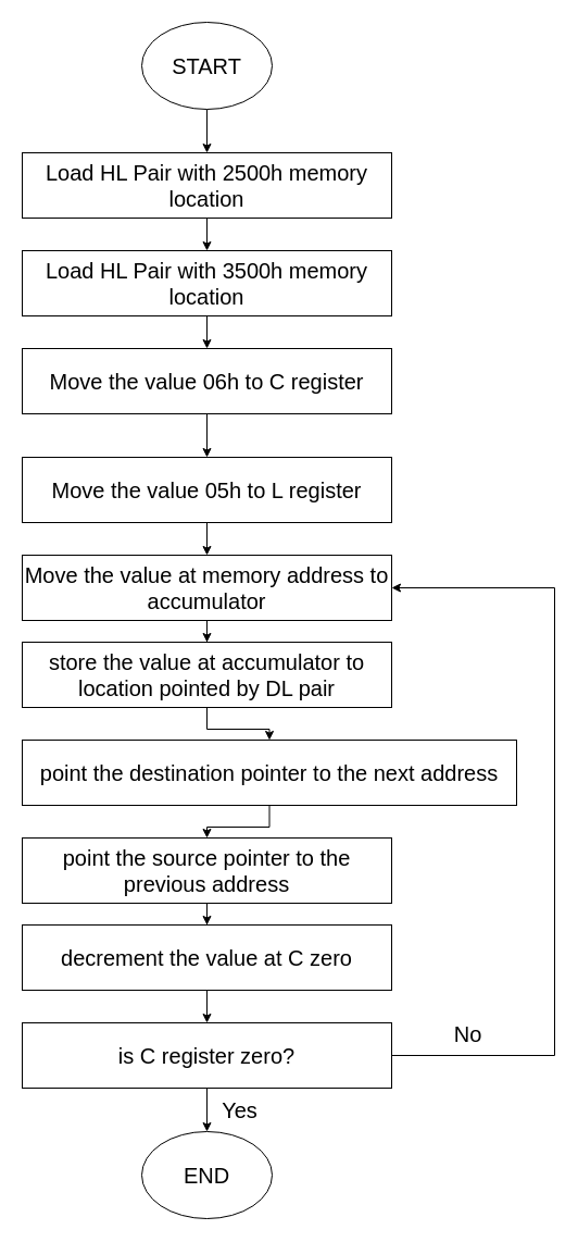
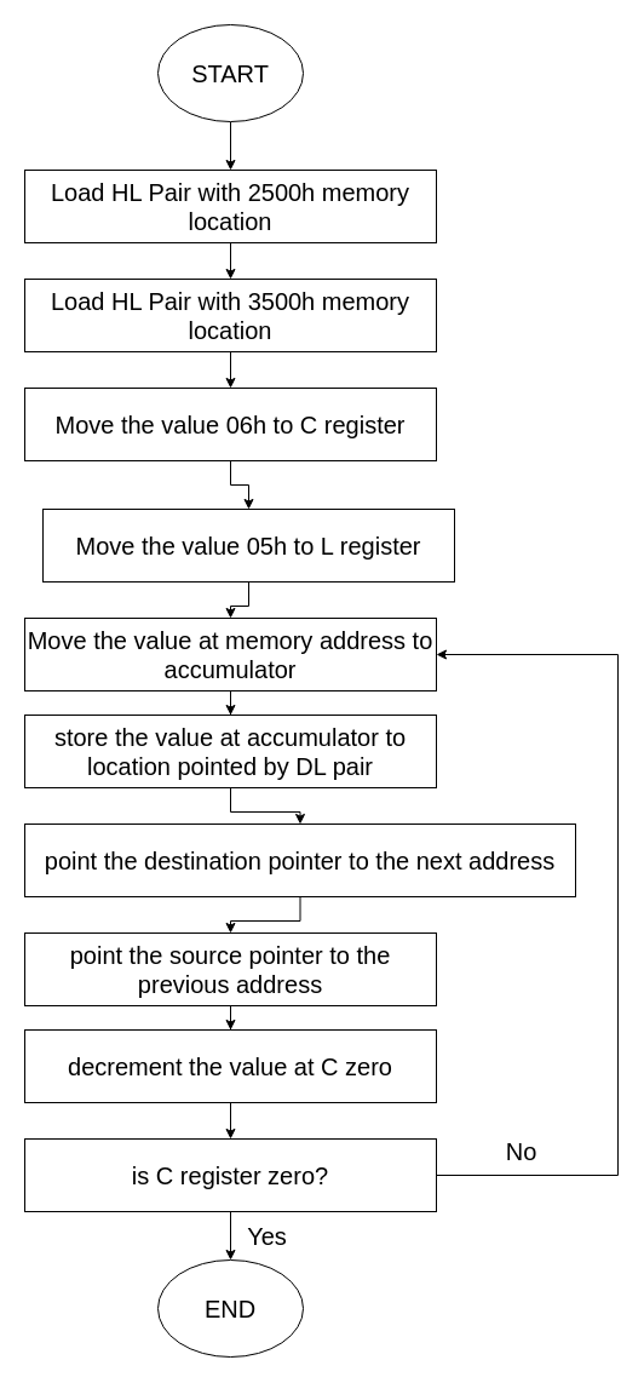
  <mxCell id="0" />
  <mxCell id="1" parent="0" />
  <mxCell id="2" value="" style="edgeStyle=orthogonalEdgeStyle;rounded=0;orthogonalLoop=1;jettySize=auto;html=1;fontSize=20;" edge="1" parent="1" source="3" target="5"><mxGeometry relative="1" as="geometry" /></mxCell>
  <mxCell id="3" value="&lt;font style=&quot;font-size: 20px&quot;&gt;START&lt;/font&gt;" style="ellipse;whiteSpace=wrap;html=1;" vertex="1" parent="1"><mxGeometry x="130" y="20" width="120" height="80" as="geometry" /></mxCell>
  <mxCell id="4" value="" style="edgeStyle=orthogonalEdgeStyle;rounded=0;orthogonalLoop=1;jettySize=auto;html=1;fontSize=20;" edge="1" parent="1" source="5" target="7"><mxGeometry relative="1" as="geometry" /></mxCell>
  <mxCell id="5" value="&lt;font style=&quot;font-size: 20px&quot;&gt;Load HL Pair with 2500h memory location&lt;/font&gt;" style="rounded=0;whiteSpace=wrap;html=1;" vertex="1" parent="1"><mxGeometry x="20" y="140" width="340" height="60" as="geometry" /></mxCell>
  <mxCell id="6" value="" style="edgeStyle=orthogonalEdgeStyle;rounded=0;orthogonalLoop=1;jettySize=auto;html=1;fontSize=20;" edge="1" parent="1" source="7" target="9"><mxGeometry relative="1" as="geometry" /></mxCell>
  <mxCell id="7" value="&lt;font style=&quot;font-size: 20px&quot;&gt;Load HL Pair with 3500h memory location&lt;/font&gt;" style="rounded=0;whiteSpace=wrap;html=1;" vertex="1" parent="1"><mxGeometry x="20" y="230" width="340" height="60" as="geometry" /></mxCell>
  <mxCell id="8" value="" style="edgeStyle=orthogonalEdgeStyle;rounded=0;orthogonalLoop=1;jettySize=auto;html=1;fontSize=20;entryX=0.5;entryY=0;entryDx=0;entryDy=0;" edge="1" parent="1" source="9" target="11"><mxGeometry relative="1" as="geometry" /></mxCell>
  <mxCell id="9" value="&lt;font style=&quot;font-size: 20px&quot;&gt;Move the value 06h to C register&lt;/font&gt;" style="rounded=0;whiteSpace=wrap;html=1;" vertex="1" parent="1"><mxGeometry x="20" y="320" width="340" height="60" as="geometry" /></mxCell>
  <mxCell id="10" value="" style="edgeStyle=orthogonalEdgeStyle;rounded=0;orthogonalLoop=1;jettySize=auto;html=1;fontSize=20;" edge="1" parent="1" source="11" target="13"><mxGeometry relative="1" as="geometry" /></mxCell>
- <mxCell id="11" value="&lt;font style=&quot;font-size: 20px&quot;&gt;Move the value 05h to L register&lt;/font&gt;" style="rounded=0;whiteSpace=wrap;html=1;" vertex="1" parent="1"><mxGeometry x="20" y="420" width="340" height="60" as="geometry" /></mxCell>
+ <mxCell id="11" value="&lt;font style=&quot;font-size: 20px&quot;&gt;Move the value 05h to L register&lt;/font&gt;" style="rounded=0;whiteSpace=wrap;html=1;" vertex="1" parent="1"><mxGeometry x="35" y="420" width="340" height="60" as="geometry" /></mxCell>
  <mxCell id="12" value="" style="edgeStyle=orthogonalEdgeStyle;rounded=0;orthogonalLoop=1;jettySize=auto;html=1;fontSize=20;" edge="1" parent="1" source="13" target="15"><mxGeometry relative="1" as="geometry" /></mxCell>
  <mxCell id="13" value="&lt;span style=&quot;font-size: 20px&quot;&gt;Move the value at memory address to accumulator&lt;/span&gt;" style="rounded=0;whiteSpace=wrap;html=1;" vertex="1" parent="1"><mxGeometry x="20" y="510" width="340" height="60" as="geometry" /></mxCell>
  <mxCell id="14" value="" style="edgeStyle=orthogonalEdgeStyle;rounded=0;orthogonalLoop=1;jettySize=auto;html=1;fontSize=20;" edge="1" parent="1" source="15" target="17"><mxGeometry relative="1" as="geometry" /></mxCell>
  <mxCell id="15" value="&lt;span style=&quot;font-size: 20px&quot;&gt;store the value at accumulator to location pointed by DL pair&lt;/span&gt;" style="rounded=0;whiteSpace=wrap;html=1;" vertex="1" parent="1"><mxGeometry x="20" y="590" width="340" height="60" as="geometry" /></mxCell>
  <mxCell id="16" value="" style="edgeStyle=orthogonalEdgeStyle;rounded=0;orthogonalLoop=1;jettySize=auto;html=1;fontSize=20;" edge="1" parent="1" source="17" target="19"><mxGeometry relative="1" as="geometry" /></mxCell>
  <mxCell id="17" value="&lt;span style=&quot;font-size: 20px&quot;&gt;point the destination pointer to the next address&lt;/span&gt;" style="rounded=0;whiteSpace=wrap;html=1;" vertex="1" parent="1"><mxGeometry x="20" y="680" width="455" height="60" as="geometry" /></mxCell>
  <mxCell id="18" value="" style="edgeStyle=orthogonalEdgeStyle;rounded=0;orthogonalLoop=1;jettySize=auto;html=1;fontSize=20;" edge="1" parent="1" source="19" target="21"><mxGeometry relative="1" as="geometry" /></mxCell>
  <mxCell id="19" value="&lt;span style=&quot;font-size: 20px&quot;&gt;point the source pointer to the previous address&lt;/span&gt;" style="rounded=0;whiteSpace=wrap;html=1;" vertex="1" parent="1"><mxGeometry x="20" y="770" width="340" height="60" as="geometry" /></mxCell>
  <mxCell id="20" value="" style="edgeStyle=orthogonalEdgeStyle;rounded=0;orthogonalLoop=1;jettySize=auto;html=1;fontSize=20;" edge="1" parent="1" source="21" target="24"><mxGeometry relative="1" as="geometry" /></mxCell>
  <mxCell id="21" value="&lt;span style=&quot;font-size: 20px&quot;&gt;decrement the value at C zero&lt;/span&gt;" style="rounded=0;whiteSpace=wrap;html=1;" vertex="1" parent="1"><mxGeometry x="20" y="850" width="340" height="60" as="geometry" /></mxCell>
  <mxCell id="22" value="" style="edgeStyle=orthogonalEdgeStyle;rounded=0;orthogonalLoop=1;jettySize=auto;html=1;fontSize=20;" edge="1" parent="1" source="24" target="25"><mxGeometry relative="1" as="geometry" /></mxCell>
  <mxCell id="23" style="edgeStyle=orthogonalEdgeStyle;rounded=0;orthogonalLoop=1;jettySize=auto;html=1;entryX=1;entryY=0.5;entryDx=0;entryDy=0;fontSize=20;" edge="1" parent="1" source="24" target="13"><mxGeometry relative="1" as="geometry"><Array as="points"><mxPoint x="510" y="970" /><mxPoint x="510" y="540" /></Array></mxGeometry></mxCell>
  <mxCell id="24" value="&lt;span style=&quot;font-size: 20px&quot;&gt;is C register zero?&lt;/span&gt;" style="rounded=0;whiteSpace=wrap;html=1;" vertex="1" parent="1"><mxGeometry x="20" y="940" width="340" height="60" as="geometry" /></mxCell>
  <mxCell id="25" value="&lt;span style=&quot;font-size: 20px&quot;&gt;END&lt;/span&gt;" style="ellipse;whiteSpace=wrap;html=1;" vertex="1" parent="1"><mxGeometry x="130" y="1040" width="120" height="80" as="geometry" /></mxCell>
  <mxCell id="26" value="Yes&lt;br&gt;" style="text;html=1;align=center;verticalAlign=middle;resizable=0;points=[];autosize=1;strokeColor=none;fontSize=20;" vertex="1" parent="1"><mxGeometry x="195" y="1005" width="50" height="30" as="geometry" /></mxCell>
  <mxCell id="27" value="No" style="text;html=1;align=center;verticalAlign=middle;resizable=0;points=[];autosize=1;strokeColor=none;fontSize=20;" vertex="1" parent="1"><mxGeometry x="410" y="935" width="40" height="30" as="geometry" /></mxCell>
